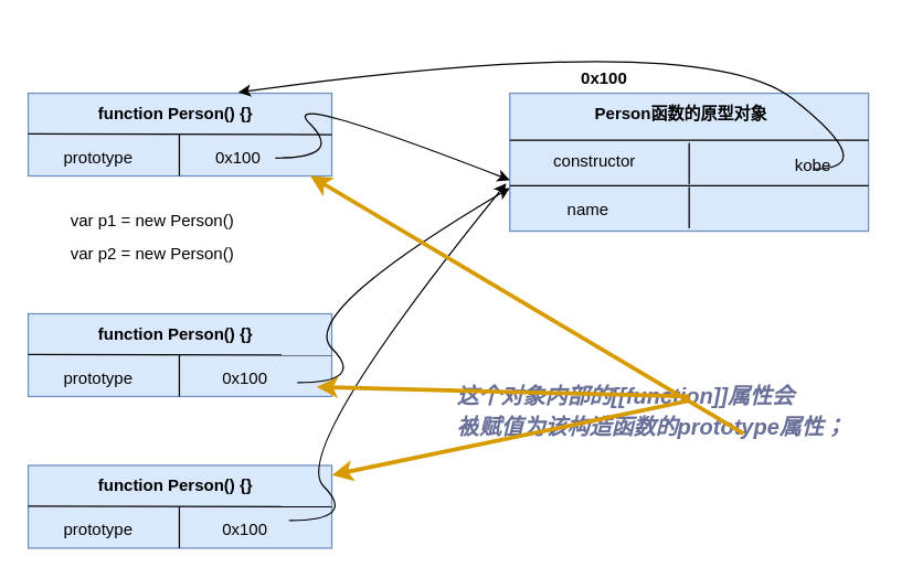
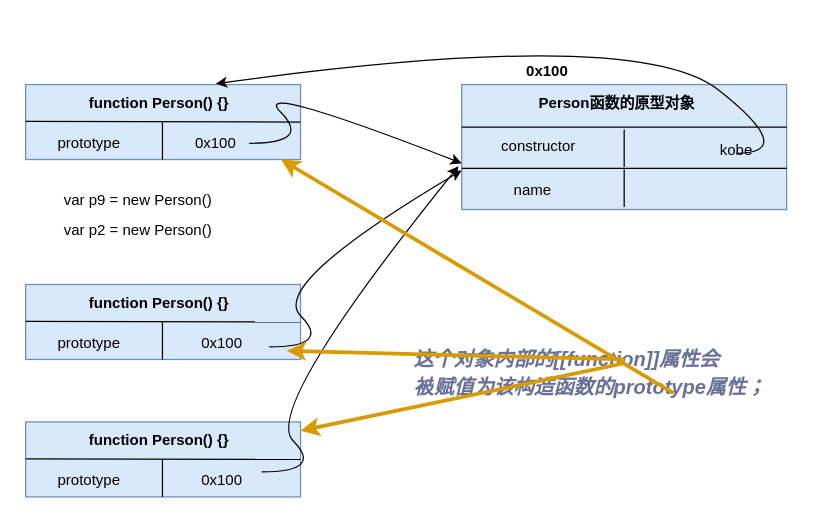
  <mxCell id="0" />
  <mxCell id="1" parent="0" />
  <mxCell id="2" value="" style="rounded=0;whiteSpace=wrap;html=1;fillColor=#dae8fc;strokeColor=#6c8ebf;" parent="1" vertex="1"><mxGeometry x="20" y="67" width="220" height="60" as="geometry" /></mxCell>
  <mxCell id="3" value="" style="endArrow=none;html=1;entryX=1;entryY=0.5;entryDx=0;entryDy=0;" parent="1" target="2" edge="1"><mxGeometry width="50" height="50" relative="1" as="geometry"><mxPoint x="20" y="96.5" as="sourcePoint" /><mxPoint x="140" y="96.5" as="targetPoint" /></mxGeometry></mxCell>
  <mxCell id="4" value="&lt;b&gt;function Person() {}&lt;/b&gt;" style="text;html=1;resizable=0;points=[];autosize=1;align=left;verticalAlign=top;spacingTop=-4;" parent="1" vertex="1"><mxGeometry x="69" y="72" width="130" height="20" as="geometry" /></mxCell>
  <mxCell id="5" value="prototype" style="text;html=1;resizable=0;points=[];autosize=1;align=left;verticalAlign=top;spacingTop=-4;" parent="1" vertex="1"><mxGeometry x="44" y="104" width="70" height="20" as="geometry" /></mxCell>
  <mxCell id="6" value="" style="endArrow=none;html=1;" parent="1" edge="1"><mxGeometry width="50" height="50" relative="1" as="geometry"><mxPoint x="129.5" y="127" as="sourcePoint" /><mxPoint x="129.5" y="97" as="targetPoint" /></mxGeometry></mxCell>
  <mxCell id="7" value="" style="rounded=0;whiteSpace=wrap;html=1;fillColor=#dae8fc;strokeColor=#6c8ebf;" parent="1" vertex="1"><mxGeometry x="20" y="227" width="220" height="60" as="geometry" /></mxCell>
  <mxCell id="8" value="" style="endArrow=none;html=1;entryX=1;entryY=0.5;entryDx=0;entryDy=0;" parent="1" target="7" edge="1"><mxGeometry width="50" height="50" relative="1" as="geometry"><mxPoint x="20" y="256.5" as="sourcePoint" /><mxPoint x="140" y="256.5" as="targetPoint" /></mxGeometry></mxCell>
  <mxCell id="9" value="&lt;b&gt;function Person() {}&lt;/b&gt;" style="text;html=1;resizable=0;points=[];autosize=1;align=left;verticalAlign=top;spacingTop=-4;" parent="1" vertex="1"><mxGeometry x="69" y="232" width="130" height="20" as="geometry" /></mxCell>
  <mxCell id="10" value="prototype" style="text;html=1;resizable=0;points=[];autosize=1;align=left;verticalAlign=top;spacingTop=-4;" parent="1" vertex="1"><mxGeometry x="44" y="264" width="70" height="20" as="geometry" /></mxCell>
  <mxCell id="11" value="" style="endArrow=none;html=1;" parent="1" edge="1"><mxGeometry width="50" height="50" relative="1" as="geometry"><mxPoint x="129.5" y="287" as="sourcePoint" /><mxPoint x="129.5" y="257" as="targetPoint" /></mxGeometry></mxCell>
  <mxCell id="12" value="" style="rounded=0;whiteSpace=wrap;html=1;fillColor=#dae8fc;strokeColor=#6c8ebf;" parent="1" vertex="1"><mxGeometry x="20" y="337" width="220" height="60" as="geometry" /></mxCell>
  <mxCell id="13" value="" style="endArrow=none;html=1;entryX=1;entryY=0.5;entryDx=0;entryDy=0;" parent="1" target="12" edge="1"><mxGeometry width="50" height="50" relative="1" as="geometry"><mxPoint x="20" y="366.5" as="sourcePoint" /><mxPoint x="140" y="366.5" as="targetPoint" /></mxGeometry></mxCell>
  <mxCell id="14" value="&lt;b&gt;function Person() {}&lt;/b&gt;" style="text;html=1;resizable=0;points=[];autosize=1;align=left;verticalAlign=top;spacingTop=-4;" parent="1" vertex="1"><mxGeometry x="69" y="342" width="130" height="20" as="geometry" /></mxCell>
  <mxCell id="15" value="prototype" style="text;html=1;resizable=0;points=[];autosize=1;align=left;verticalAlign=top;spacingTop=-4;" parent="1" vertex="1"><mxGeometry x="44" y="374" width="70" height="20" as="geometry" /></mxCell>
  <mxCell id="16" value="" style="endArrow=none;html=1;" parent="1" edge="1"><mxGeometry width="50" height="50" relative="1" as="geometry"><mxPoint x="129.5" y="397" as="sourcePoint" /><mxPoint x="129.5" y="367" as="targetPoint" /></mxGeometry></mxCell>
- <mxCell id="17" value="var p1 = new Person()" style="text;html=1;resizable=0;points=[];autosize=1;align=left;verticalAlign=top;spacingTop=-4;" parent="1" vertex="1"><mxGeometry x="49" y="150" width="130" height="20" as="geometry" /></mxCell>
+ <mxCell id="17" value="var p9 = new Person()" style="text;html=1;resizable=0;points=[];autosize=1;align=left;verticalAlign=top;spacingTop=-4;" parent="1" vertex="1"><mxGeometry x="49" y="150" width="130" height="20" as="geometry" /></mxCell>
  <mxCell id="18" value="var p2 = new Person()" style="text;html=1;resizable=0;points=[];autosize=1;align=left;verticalAlign=top;spacingTop=-4;" parent="1" vertex="1"><mxGeometry x="49" y="174" width="130" height="20" as="geometry" /></mxCell>
  <mxCell id="19" value="" style="rounded=0;whiteSpace=wrap;html=1;fillColor=#dae8fc;strokeColor=#6c8ebf;" parent="1" vertex="1"><mxGeometry x="369" y="67" width="260" height="100" as="geometry" /></mxCell>
  <mxCell id="20" value="" style="endArrow=none;html=1;" parent="1" edge="1"><mxGeometry width="50" height="50" relative="1" as="geometry"><mxPoint x="369" y="101" as="sourcePoint" /><mxPoint x="629" y="101" as="targetPoint" /></mxGeometry></mxCell>
  <mxCell id="21" value="" style="endArrow=none;html=1;" parent="1" edge="1"><mxGeometry width="50" height="50" relative="1" as="geometry"><mxPoint x="369" y="134" as="sourcePoint" /><mxPoint x="629" y="134" as="targetPoint" /></mxGeometry></mxCell>
  <mxCell id="22" value="&lt;b&gt;Person函数的原型对象&lt;/b&gt;" style="text;html=1;resizable=0;points=[];autosize=1;align=left;verticalAlign=top;spacingTop=-4;" parent="1" vertex="1"><mxGeometry x="429" y="72" width="140" height="20" as="geometry" /></mxCell>
  <mxCell id="23" value="constructor" style="text;html=1;resizable=0;points=[];autosize=1;align=left;verticalAlign=top;spacingTop=-4;" parent="1" vertex="1"><mxGeometry x="399" y="107" width="70" height="20" as="geometry" /></mxCell>
  <mxCell id="24" value="" style="endArrow=none;html=1;" parent="1" edge="1"><mxGeometry width="50" height="50" relative="1" as="geometry"><mxPoint x="499" y="133" as="sourcePoint" /><mxPoint x="499" y="103" as="targetPoint" /></mxGeometry></mxCell>
  <mxCell id="25" value="" style="endArrow=none;html=1;" parent="1" edge="1"><mxGeometry width="50" height="50" relative="1" as="geometry"><mxPoint x="499" y="165" as="sourcePoint" /><mxPoint x="499" y="135" as="targetPoint" /></mxGeometry></mxCell>
  <mxCell id="26" value="name" style="text;html=1;resizable=0;points=[];autosize=1;align=left;verticalAlign=top;spacingTop=-4;" parent="1" vertex="1"><mxGeometry x="409" y="142" width="50" height="20" as="geometry" /></mxCell>
  <mxCell id="27" value="kobe" style="text;html=1;resizable=0;points=[];autosize=1;align=left;verticalAlign=top;spacingTop=-4;" parent="1" vertex="1"><mxGeometry x="574" y="110" width="40" height="20" as="geometry" /></mxCell>
  <mxCell id="28" value="" style="curved=1;endArrow=classic;html=1;entryX=-0.01;entryY=0.653;entryDx=0;entryDy=0;entryPerimeter=0;" parent="1" target="19" edge="1"><mxGeometry width="50" height="50" relative="1" as="geometry"><mxPoint x="209" y="377" as="sourcePoint" /><mxPoint x="259" y="327" as="targetPoint" /><Array as="points"><mxPoint x="259" y="377" /><mxPoint x="209" y="327" /></Array></mxGeometry></mxCell>
  <mxCell id="29" value="" style="curved=1;endArrow=classic;html=1;" parent="1" edge="1"><mxGeometry width="50" height="50" relative="1" as="geometry"><mxPoint x="199" y="114" as="sourcePoint" /><mxPoint x="369" y="130" as="targetPoint" /><Array as="points"><mxPoint x="249" y="114" /><mxPoint x="199" y="64" /></Array></mxGeometry></mxCell>
  <mxCell id="30" value="" style="curved=1;endArrow=classic;html=1;entryX=0;entryY=0.687;entryDx=0;entryDy=0;entryPerimeter=0;" parent="1" target="19" edge="1"><mxGeometry width="50" height="50" relative="1" as="geometry"><mxPoint x="215" y="277" as="sourcePoint" /><mxPoint x="265" y="227" as="targetPoint" /><Array as="points"><mxPoint x="265" y="277" /><mxPoint x="215" y="227" /></Array></mxGeometry></mxCell>
  <mxCell id="31" value="" style="curved=1;endArrow=classic;html=1;entryX=0.692;entryY=-0.011;entryDx=0;entryDy=0;entryPerimeter=0;" parent="1" target="2" edge="1"><mxGeometry width="50" height="50" relative="1" as="geometry"><mxPoint x="589" y="122" as="sourcePoint" /><mxPoint x="359" y="0" as="targetPoint" /><Array as="points"><mxPoint x="639" y="122" /><mxPoint x="509" y="20" /></Array></mxGeometry></mxCell>
  <mxCell id="32" value="&lt;div style=&quot;color: rgb(191 , 199 , 213) ; font-family: &amp;#34;cascadia code&amp;#34; , , &amp;#34;consolas&amp;#34; , &amp;#34;courier new&amp;#34; , monospace , &amp;#34;consolas&amp;#34; , &amp;#34;courier new&amp;#34; , monospace ; font-size: 16px ; line-height: 22px ; white-space: pre&quot;&gt;&lt;span style=&quot;background-color: rgb(255 , 255 , 255)&quot;&gt;&lt;span style=&quot;color: rgb(105 , 112 , 152) ; font-style: italic&quot;&gt;&lt;b&gt;这个对象内部的[[function]]属性会&lt;/b&gt;&lt;/span&gt;&lt;/span&gt;&lt;/div&gt;&lt;div style=&quot;color: rgb(191 , 199 , 213) ; font-family: &amp;#34;cascadia code&amp;#34; , , &amp;#34;consolas&amp;#34; , &amp;#34;courier new&amp;#34; , monospace , &amp;#34;consolas&amp;#34; , &amp;#34;courier new&amp;#34; , monospace ; font-size: 16px ; line-height: 22px ; white-space: pre&quot;&gt;&lt;b&gt;&lt;span style=&quot;background-color: rgb(255 , 255 , 255)&quot;&gt;&lt;span style=&quot;color: rgb(105 , 112 , 152) ; font-style: italic&quot;&gt;被&lt;/span&gt;&lt;/span&gt;&lt;span style=&quot;color: rgb(105 , 112 , 152) ; font-style: italic ; background-color: rgb(255 , 255 , 255)&quot;&gt;赋值为该构造函数的prototype属性；&lt;/span&gt;&lt;/b&gt;&lt;/div&gt;" style="text;html=1;resizable=0;points=[];autosize=1;align=left;verticalAlign=top;spacingTop=-4;" parent="1" vertex="1"><mxGeometry x="329" y="274" width="300" height="50" as="geometry" /></mxCell>
  <mxCell id="33" value="" style="endArrow=classic;html=1;strokeWidth=3;fillColor=#ffe6cc;strokeColor=#d79b00;" parent="1" edge="1"><mxGeometry width="50" height="50" relative="1" as="geometry"><mxPoint x="499" y="287" as="sourcePoint" /><mxPoint x="229" y="280" as="targetPoint" /></mxGeometry></mxCell>
  <mxCell id="34" value="" style="endArrow=classic;html=1;strokeWidth=3;fillColor=#ffe6cc;strokeColor=#d79b00;" parent="1" target="12" edge="1"><mxGeometry width="50" height="50" relative="1" as="geometry"><mxPoint x="499" y="290" as="sourcePoint" /><mxPoint x="257" y="490" as="targetPoint" /></mxGeometry></mxCell>
  <mxCell id="35" value="" style="endArrow=classic;html=1;strokeWidth=3;fillColor=#ffe6cc;strokeColor=#d79b00;entryX=0.929;entryY=1;entryDx=0;entryDy=0;entryPerimeter=0;" parent="1" target="2" edge="1"><mxGeometry width="50" height="50" relative="1" as="geometry"><mxPoint x="538.5" y="314" as="sourcePoint" /><mxPoint x="279.5" y="474.046" as="targetPoint" /></mxGeometry></mxCell>
  <mxCell id="36" value="0x100" style="text;html=1;resizable=0;points=[];autosize=1;align=left;verticalAlign=top;spacingTop=-4;" parent="1" vertex="1"><mxGeometry x="159" y="374" width="50" height="20" as="geometry" /></mxCell>
  <mxCell id="37" value="0x100" style="text;html=1;resizable=0;points=[];autosize=1;align=left;verticalAlign=top;spacingTop=-4;" parent="1" vertex="1"><mxGeometry x="159" y="264" width="50" height="20" as="geometry" /></mxCell>
  <mxCell id="38" value="0x100" style="text;html=1;resizable=0;points=[];autosize=1;align=left;verticalAlign=top;spacingTop=-4;" parent="1" vertex="1"><mxGeometry x="154" y="104" width="50" height="20" as="geometry" /></mxCell>
  <mxCell id="39" value="&lt;b&gt;0x100&lt;/b&gt;" style="text;html=1;resizable=0;points=[];autosize=1;align=left;verticalAlign=top;spacingTop=-4;" parent="1" vertex="1"><mxGeometry x="419" y="47" width="50" height="20" as="geometry" /></mxCell>
